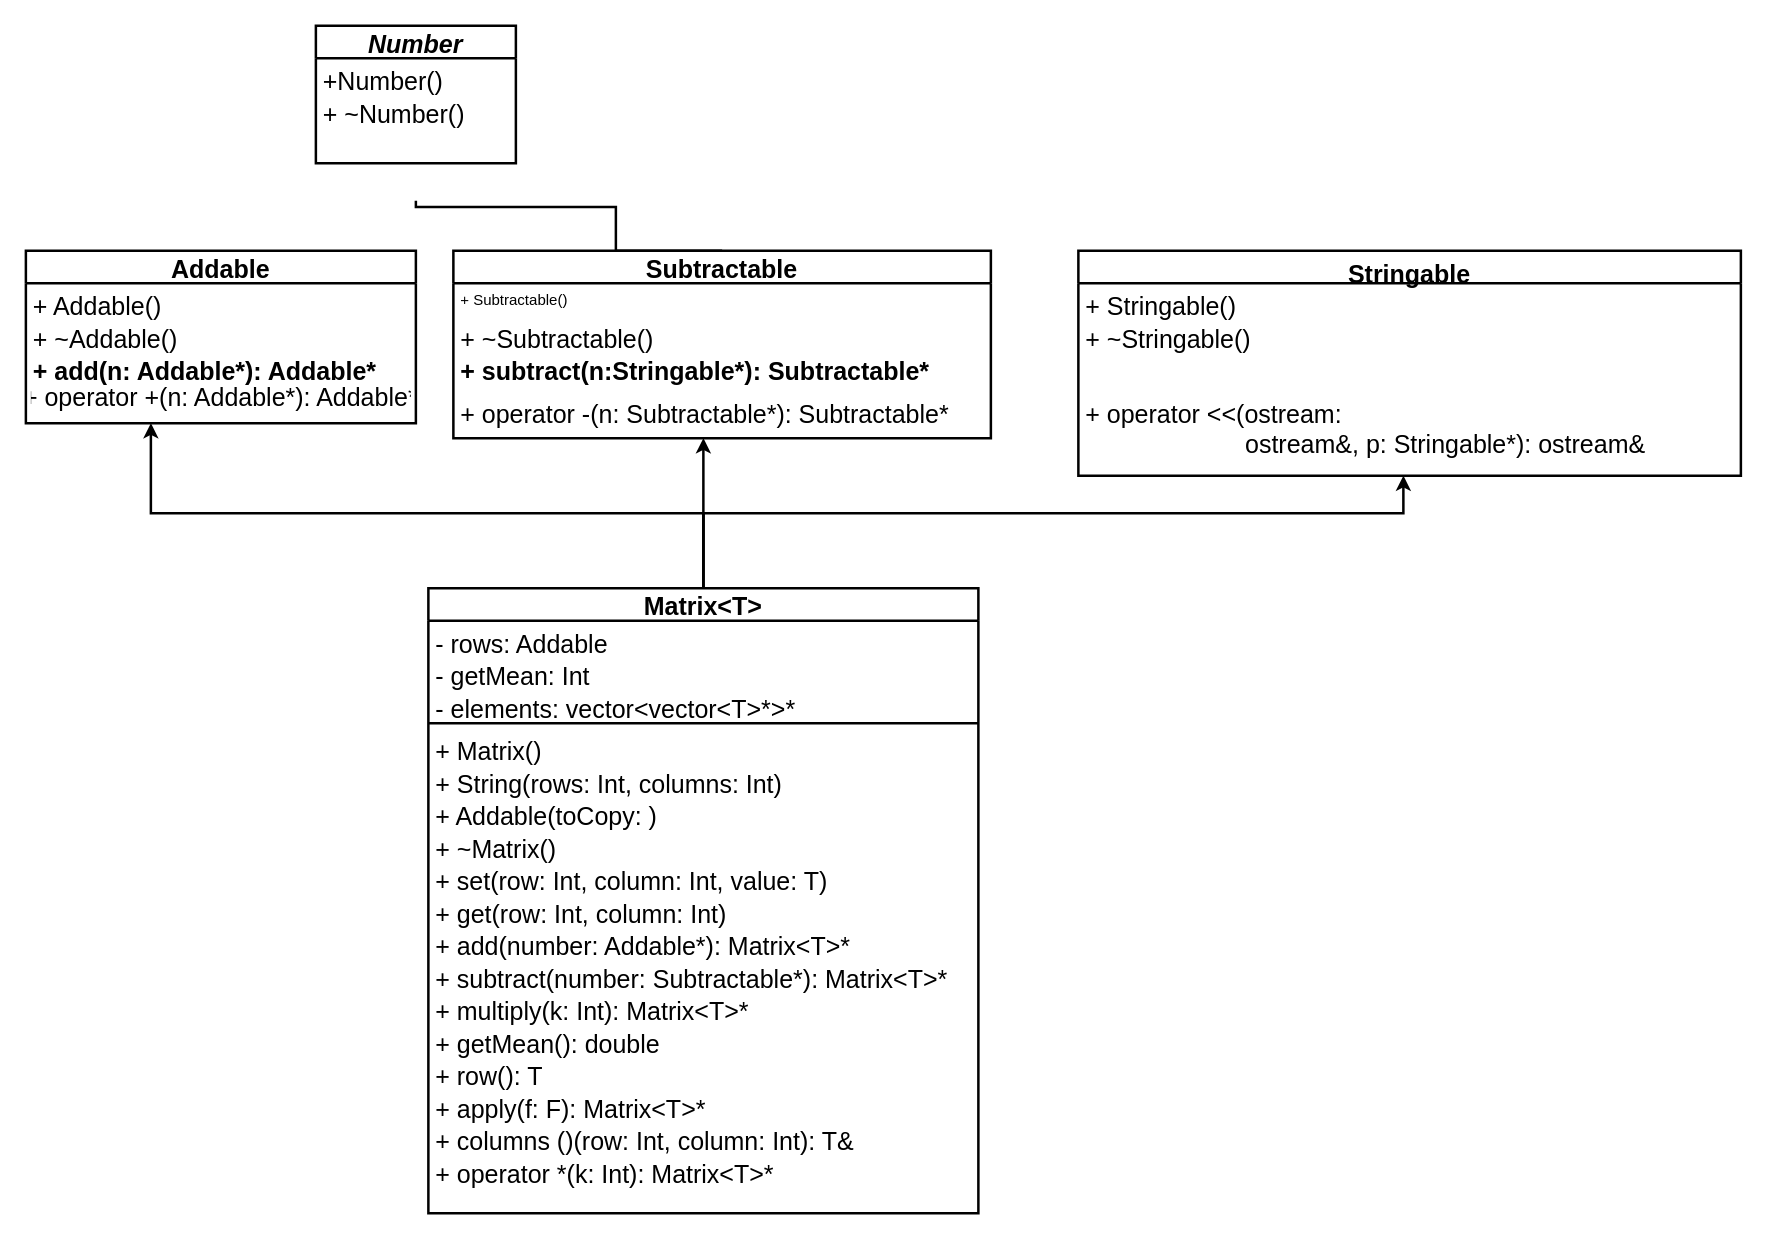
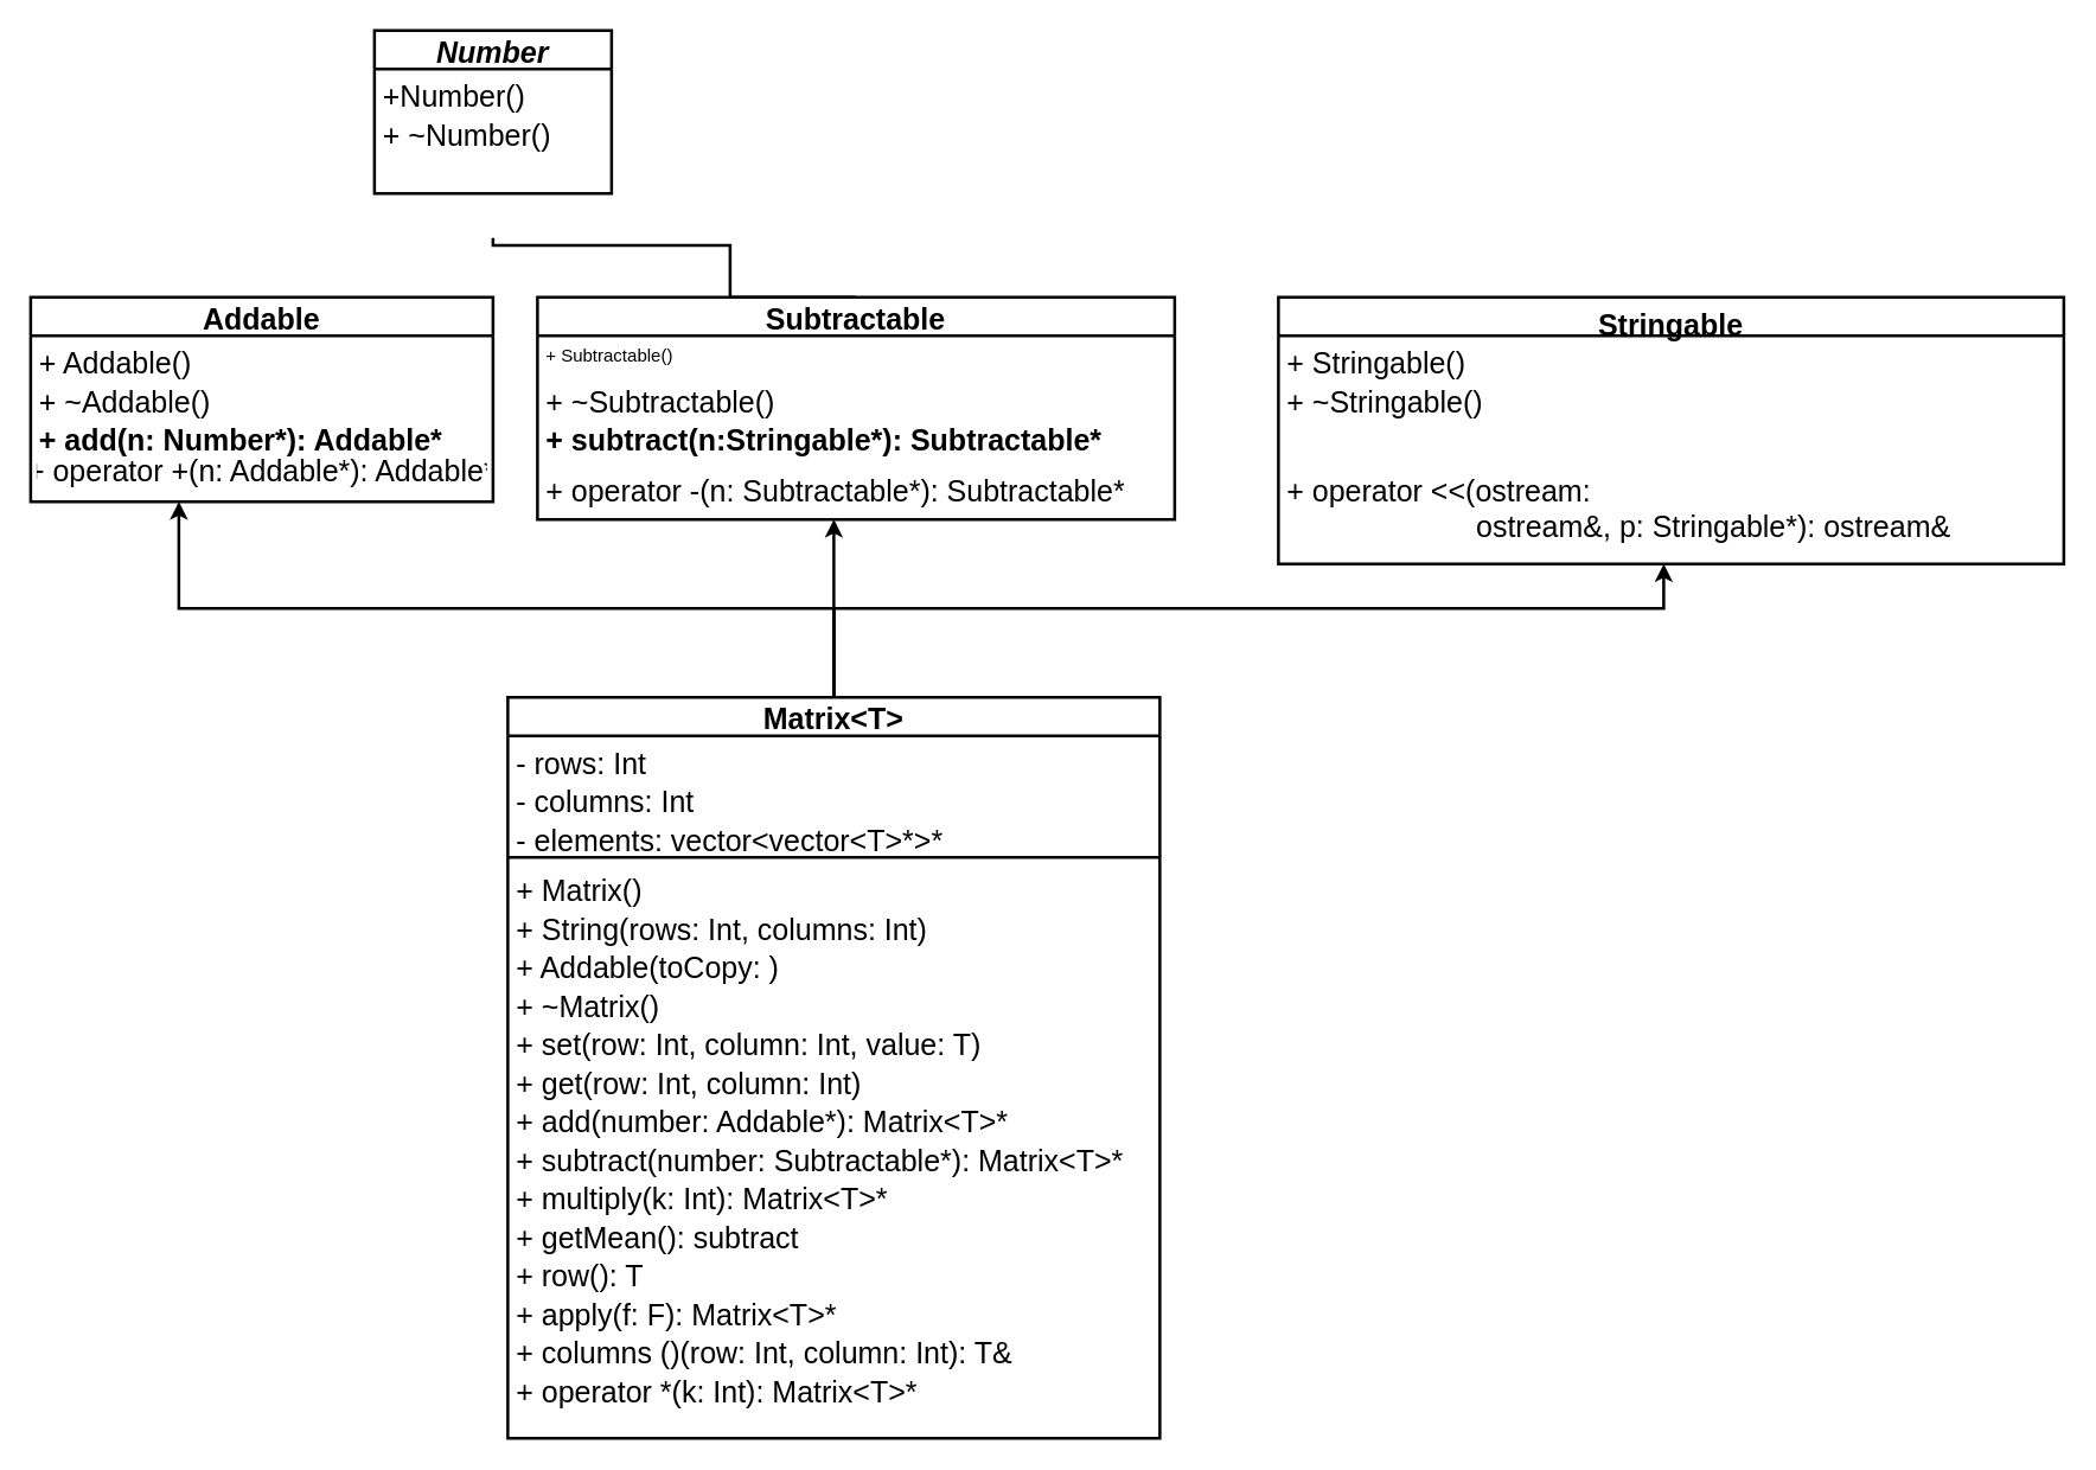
  <mxCell id="0" />
  <mxCell id="1" parent="0" />
  <mxCell id="2" value="Number" style="swimlane;fontStyle=3;align=center;verticalAlign=middle;childLayout=stackLayout;horizontal=1;startSize=26;horizontalStack=0;resizeParent=1;resizeLast=0;collapsible=1;marginBottom=0;rounded=0;shadow=0;strokeWidth=2;spacing=2;fontSize=20;" parent="1" vertex="1"><mxGeometry x="252" y="20" width="160" height="110" as="geometry"><mxRectangle x="230" y="140" width="160" height="26" as="alternateBounds" /></mxGeometry></mxCell>
  <mxCell id="3" value="+Number()&#10;" style="text;align=left;verticalAlign=top;spacingLeft=4;spacingRight=4;overflow=hidden;rotatable=0;points=[[0,0.5],[1,0.5]];portConstraint=eastwest;strokeWidth=2;spacing=2;fontSize=20;" parent="2" vertex="1"><mxGeometry y="26" width="160" height="26" as="geometry" /></mxCell>
  <mxCell id="4" value="+ ~Number()" style="text;align=left;verticalAlign=top;spacingLeft=4;spacingRight=4;overflow=hidden;rotatable=0;points=[[0,0.5],[1,0.5]];portConstraint=eastwest;rounded=0;shadow=0;html=0;strokeWidth=2;spacing=2;fontSize=20;" parent="2" vertex="1"><mxGeometry y="52" width="160" height="26" as="geometry" /></mxCell>
  <mxCell id="5" value="Addable" style="swimlane;fontStyle=1;align=center;verticalAlign=middle;childLayout=stackLayout;horizontal=1;startSize=26;horizontalStack=0;resizeParent=1;resizeLast=0;collapsible=1;marginBottom=0;rounded=0;shadow=0;strokeWidth=2;spacing=2;fontSize=20;" parent="1" vertex="1"><mxGeometry x="20" y="200" width="312" height="138" as="geometry"><mxRectangle x="130" y="380" width="160" height="26" as="alternateBounds" /></mxGeometry></mxCell>
  <mxCell id="6" value="+ Addable()" style="text;align=left;verticalAlign=top;spacingLeft=4;spacingRight=4;overflow=hidden;rotatable=0;points=[[0,0.5],[1,0.5]];portConstraint=eastwest;strokeWidth=2;spacing=2;fontSize=20;" parent="5" vertex="1"><mxGeometry y="26" width="312" height="26" as="geometry" /></mxCell>
  <mxCell id="7" value="+ ~Addable()" style="text;align=left;verticalAlign=top;spacingLeft=4;spacingRight=4;overflow=hidden;rotatable=0;points=[[0,0.5],[1,0.5]];portConstraint=eastwest;rounded=0;shadow=0;html=0;strokeWidth=2;spacing=2;fontSize=20;" parent="5" vertex="1"><mxGeometry y="52" width="312" height="26" as="geometry" /></mxCell>
- <mxCell id="8" value="+ add(n: Addable*): Addable*" style="text;align=left;verticalAlign=top;spacingLeft=4;spacingRight=4;overflow=hidden;rotatable=0;points=[[0,0.5],[1,0.5]];portConstraint=eastwest;rounded=0;shadow=0;html=0;fontStyle=1;strokeWidth=2;spacing=2;fontSize=20;" vertex="1" parent="5"><mxGeometry y="78" width="312" height="26" as="geometry" /></mxCell>
+ <mxCell id="8" value="+ add(n: Number*): Addable*" style="text;align=left;verticalAlign=top;spacingLeft=4;spacingRight=4;overflow=hidden;rotatable=0;points=[[0,0.5],[1,0.5]];portConstraint=eastwest;rounded=0;shadow=0;html=0;fontStyle=1;strokeWidth=2;spacing=2;fontSize=20;" vertex="1" parent="5"><mxGeometry y="78" width="312" height="26" as="geometry" /></mxCell>
  <mxCell id="9" value="+ operator +(n: Addable*): Addable*&#10;" style="text;align=center;verticalAlign=middle;spacingLeft=4;spacingRight=4;overflow=hidden;rotatable=0;points=[[0,0.5],[1,0.5]];portConstraint=eastwest;rounded=0;shadow=0;html=0;strokeWidth=2;spacing=2;fontSize=20;" vertex="1" parent="5"><mxGeometry y="104" width="312" height="26" as="geometry" /></mxCell>
  <mxCell id="10" value="Stringable" style="swimlane;fontStyle=1;align=center;verticalAlign=top;childLayout=stackLayout;horizontal=1;startSize=26;horizontalStack=0;resizeParent=1;resizeLast=0;collapsible=1;marginBottom=0;rounded=0;shadow=0;strokeWidth=2;spacing=2;fontSize=20;" vertex="1" parent="1"><mxGeometry x="862" y="200" width="530" height="180" as="geometry"><mxRectangle x="340" y="380" width="170" height="26" as="alternateBounds" /></mxGeometry></mxCell>
  <mxCell id="11" value="+ Stringable()&#10;" style="text;align=left;verticalAlign=top;spacingLeft=4;spacingRight=4;overflow=hidden;rotatable=0;points=[[0,0.5],[1,0.5]];portConstraint=eastwest;strokeWidth=2;spacing=2;fontSize=20;" vertex="1" parent="10"><mxGeometry y="26" width="530" height="26" as="geometry" /></mxCell>
  <mxCell id="12" value="+ ~Stringable()&#10;" style="text;align=left;verticalAlign=top;spacingLeft=4;spacingRight=4;overflow=hidden;rotatable=0;points=[[0,0.5],[1,0.5]];portConstraint=eastwest;strokeWidth=2;spacing=2;fontSize=20;" vertex="1" parent="10"><mxGeometry y="52" width="530" height="26" as="geometry" /></mxCell>
  <mxCell id="13" value="" style="group;strokeWidth=2;spacing=2;fontSize=20;" vertex="1" connectable="0" parent="10"><mxGeometry y="78" width="530" height="34" as="geometry" /></mxCell>
  <mxCell id="14" value="+ operator &lt;&lt;(ostream:&#10;                       ostream&amp;, p: Stringable*): ostream&amp;&#10;" style="text;align=left;verticalAlign=top;spacingLeft=4;spacingRight=4;overflow=hidden;rotatable=0;points=[[0,0.5],[1,0.5]];portConstraint=eastwest;strokeWidth=2;spacing=2;fontSize=20;" vertex="1" parent="10"><mxGeometry y="112" width="530" height="58" as="geometry" /></mxCell>
  <mxCell id="15" style="edgeStyle=orthogonalEdgeStyle;rounded=0;orthogonalLoop=1;jettySize=auto;html=1;exitX=0.5;exitY=0;exitDx=0;exitDy=0;strokeWidth=2;fontSize=20;strokeColor=#000000;startArrow=none;startFill=0;endArrow=none;endFill=0;" edge="1" parent="1" source="16"><mxGeometry relative="1" as="geometry"><mxPoint x="332" y="160" as="targetPoint" /><Array as="points"><mxPoint x="492" y="165" /><mxPoint x="332" y="165" /></Array></mxGeometry></mxCell>
  <mxCell id="16" value="Subtractable" style="swimlane;fontStyle=1;align=center;verticalAlign=middle;childLayout=stackLayout;horizontal=1;startSize=26;horizontalStack=0;resizeParent=1;resizeLast=0;collapsible=1;marginBottom=0;rounded=0;shadow=0;strokeWidth=2;spacing=2;fontSize=20;" vertex="1" parent="1"><mxGeometry x="362" y="200" width="430" height="150" as="geometry"><mxRectangle x="130" y="380" width="160" height="26" as="alternateBounds" /></mxGeometry></mxCell>
  <mxCell id="17" value="+ Subtractable()" style="text;align=left;verticalAlign=top;spacingLeft=4;spacingRight=4;overflow=hidden;rotatable=0;points=[[0,0.5],[1,0.5]];portConstraint=eastwest;fontStyle=0;strokeWidth=2;" vertex="1" parent="16"><mxGeometry y="26" width="430" height="26" as="geometry" /></mxCell>
  <mxCell id="18" value="+ ~Subtractable()" style="text;align=left;verticalAlign=top;spacingLeft=4;spacingRight=4;overflow=hidden;rotatable=0;points=[[0,0.5],[1,0.5]];portConstraint=eastwest;rounded=0;shadow=0;html=0;strokeWidth=2;spacing=2;fontSize=20;" vertex="1" parent="16"><mxGeometry y="52" width="430" height="26" as="geometry" /></mxCell>
  <mxCell id="19" value="+ subtract(n:Stringable*): Subtractable*" style="text;align=left;verticalAlign=top;spacingLeft=4;spacingRight=4;overflow=hidden;rotatable=0;points=[[0,0.5],[1,0.5]];portConstraint=eastwest;rounded=0;shadow=0;html=0;fontStyle=1;strokeWidth=2;spacing=2;fontSize=20;" vertex="1" parent="16"><mxGeometry y="78" width="430" height="34" as="geometry" /></mxCell>
  <mxCell id="20" value="+ operator -(n: Subtractable*): Subtractable*&#10;" style="text;align=left;verticalAlign=top;spacingLeft=4;spacingRight=4;overflow=hidden;rotatable=0;points=[[0,0.5],[1,0.5]];portConstraint=eastwest;rounded=0;shadow=0;html=0;strokeWidth=2;spacing=2;fontSize=20;" vertex="1" parent="16"><mxGeometry y="112" width="430" height="26" as="geometry" /></mxCell>
  <mxCell id="21" style="edgeStyle=orthogonalEdgeStyle;rounded=0;orthogonalLoop=1;jettySize=auto;html=1;exitX=0.5;exitY=0;exitDx=0;exitDy=0;strokeWidth=2;spacing=2;fontSize=20;" edge="1" parent="1" source="24"><mxGeometry relative="1" as="geometry"><mxPoint x="120" y="338" as="targetPoint" /><Array as="points"><mxPoint x="562" y="410" /><mxPoint x="120" y="410" /></Array></mxGeometry></mxCell>
  <mxCell id="22" style="edgeStyle=orthogonalEdgeStyle;rounded=0;orthogonalLoop=1;jettySize=auto;html=1;exitX=0.5;exitY=0;exitDx=0;exitDy=0;startArrow=none;startFill=0;endArrow=classic;endFill=1;strokeColor=#000000;strokeWidth=2;fontSize=20;" edge="1" parent="1" source="24"><mxGeometry relative="1" as="geometry"><mxPoint x="1122" y="380" as="targetPoint" /><Array as="points"><mxPoint x="562" y="410" /><mxPoint x="1122" y="410" /><mxPoint x="1122" y="380" /></Array></mxGeometry></mxCell>
  <mxCell id="23" style="edgeStyle=orthogonalEdgeStyle;rounded=0;orthogonalLoop=1;jettySize=auto;html=1;exitX=0.5;exitY=0;exitDx=0;exitDy=0;startArrow=none;startFill=0;endArrow=classic;endFill=1;strokeColor=#000000;strokeWidth=2;fontSize=20;" edge="1" parent="1" source="24"><mxGeometry relative="1" as="geometry"><mxPoint x="562" y="350" as="targetPoint" /></mxGeometry></mxCell>
  <mxCell id="24" value="Matrix&lt;T&gt;" style="swimlane;fontStyle=1;align=center;verticalAlign=middle;childLayout=stackLayout;horizontal=1;startSize=26;horizontalStack=0;resizeParent=1;resizeLast=0;collapsible=1;marginBottom=0;rounded=0;shadow=0;strokeWidth=2;spacing=2;fontSize=20;" vertex="1" parent="1"><mxGeometry x="342" y="470" width="440" height="500" as="geometry"><mxRectangle x="340" y="380" width="170" height="26" as="alternateBounds" /></mxGeometry></mxCell>
- <mxCell id="25" value="- rows: Addable" style="text;align=left;verticalAlign=top;spacingLeft=4;spacingRight=4;overflow=hidden;rotatable=0;points=[[0,0.5],[1,0.5]];portConstraint=eastwest;strokeWidth=2;spacing=2;fontSize=20;" vertex="1" parent="24"><mxGeometry y="26" width="440" height="26" as="geometry" /></mxCell>
- <mxCell id="26" value="- getMean: Int" style="text;align=left;verticalAlign=top;spacingLeft=4;spacingRight=4;overflow=hidden;rotatable=0;points=[[0,0.5],[1,0.5]];portConstraint=eastwest;strokeWidth=2;spacing=2;fontSize=20;" vertex="1" parent="24"><mxGeometry y="52" width="440" height="26" as="geometry" /></mxCell>
+ <mxCell id="25" value="- rows: Int" style="text;align=left;verticalAlign=top;spacingLeft=4;spacingRight=4;overflow=hidden;rotatable=0;points=[[0,0.5],[1,0.5]];portConstraint=eastwest;strokeWidth=2;spacing=2;fontSize=20;" vertex="1" parent="24"><mxGeometry y="26" width="440" height="26" as="geometry" /></mxCell>
+ <mxCell id="26" value="- columns: Int" style="text;align=left;verticalAlign=top;spacingLeft=4;spacingRight=4;overflow=hidden;rotatable=0;points=[[0,0.5],[1,0.5]];portConstraint=eastwest;strokeWidth=2;spacing=2;fontSize=20;" vertex="1" parent="24"><mxGeometry y="52" width="440" height="26" as="geometry" /></mxCell>
  <mxCell id="27" value="- elements: vector&lt;vector&lt;T&gt;*&gt;*" style="text;align=left;verticalAlign=top;spacingLeft=4;spacingRight=4;overflow=hidden;rotatable=0;points=[[0,0.5],[1,0.5]];portConstraint=eastwest;strokeWidth=2;spacing=2;fontSize=20;" vertex="1" parent="24"><mxGeometry y="78" width="440" height="26" as="geometry" /></mxCell>
  <mxCell id="28" value="" style="line;html=1;strokeWidth=2;align=left;verticalAlign=middle;spacingTop=-1;spacingLeft=3;spacingRight=3;rotatable=0;labelPosition=right;points=[];portConstraint=eastwest;spacing=2;fontSize=20;" parent="24" vertex="1"><mxGeometry y="104" width="440" height="8" as="geometry" /></mxCell>
  <mxCell id="29" value="+ Matrix()&#10;" style="text;align=left;verticalAlign=top;spacingLeft=4;spacingRight=4;overflow=hidden;rotatable=0;points=[[0,0.5],[1,0.5]];portConstraint=eastwest;strokeWidth=2;spacing=2;fontSize=20;" vertex="1" parent="24"><mxGeometry y="112" width="440" height="26" as="geometry" /></mxCell>
  <mxCell id="30" value="+ String(rows: Int, columns: Int)&#10;&#10;" style="text;align=left;verticalAlign=top;spacingLeft=4;spacingRight=4;overflow=hidden;rotatable=0;points=[[0,0.5],[1,0.5]];portConstraint=eastwest;strokeWidth=2;spacing=2;fontSize=20;" vertex="1" parent="24"><mxGeometry y="138" width="440" height="26" as="geometry" /></mxCell>
  <mxCell id="31" value="+ Addable(toCopy: )&#10;&#10;" style="text;align=left;verticalAlign=top;spacingLeft=4;spacingRight=4;overflow=hidden;rotatable=0;points=[[0,0.5],[1,0.5]];portConstraint=eastwest;strokeWidth=2;spacing=2;fontSize=20;" vertex="1" parent="24"><mxGeometry y="164" width="440" height="26" as="geometry" /></mxCell>
  <mxCell id="32" value="+ ~Matrix()&#10;&#10;&#10;" style="text;align=left;verticalAlign=top;spacingLeft=4;spacingRight=4;overflow=hidden;rotatable=0;points=[[0,0.5],[1,0.5]];portConstraint=eastwest;strokeWidth=2;spacing=2;fontSize=20;" vertex="1" parent="24"><mxGeometry y="190" width="440" height="26" as="geometry" /></mxCell>
  <mxCell id="33" value="+ set(row: Int, column: Int, value: T)" style="text;align=left;verticalAlign=top;spacingLeft=4;spacingRight=4;overflow=hidden;rotatable=0;points=[[0,0.5],[1,0.5]];portConstraint=eastwest;strokeWidth=2;spacing=2;fontSize=20;" vertex="1" parent="24"><mxGeometry y="216" width="440" height="26" as="geometry" /></mxCell>
  <mxCell id="34" value="+ get(row: Int, column: Int)" style="text;align=left;verticalAlign=top;spacingLeft=4;spacingRight=4;overflow=hidden;rotatable=0;points=[[0,0.5],[1,0.5]];portConstraint=eastwest;strokeWidth=2;spacing=2;fontSize=20;" vertex="1" parent="24"><mxGeometry y="242" width="440" height="26" as="geometry" /></mxCell>
  <mxCell id="35" value="+ add(number: Addable*): Matrix&lt;T&gt;*" style="text;align=left;verticalAlign=top;spacingLeft=4;spacingRight=4;overflow=hidden;rotatable=0;points=[[0,0.5],[1,0.5]];portConstraint=eastwest;strokeWidth=2;spacing=2;fontSize=20;" vertex="1" parent="24"><mxGeometry y="268" width="440" height="26" as="geometry" /></mxCell>
  <mxCell id="36" value="+ subtract(number: Subtractable*): Matrix&lt;T&gt;*" style="text;align=left;verticalAlign=top;spacingLeft=4;spacingRight=4;overflow=hidden;rotatable=0;points=[[0,0.5],[1,0.5]];portConstraint=eastwest;strokeWidth=2;spacing=2;fontSize=20;" vertex="1" parent="24"><mxGeometry y="294" width="440" height="26" as="geometry" /></mxCell>
  <mxCell id="37" value="+ multiply(k: Int): Matrix&lt;T&gt;*" style="text;align=left;verticalAlign=top;spacingLeft=4;spacingRight=4;overflow=hidden;rotatable=0;points=[[0,0.5],[1,0.5]];portConstraint=eastwest;strokeWidth=2;spacing=2;fontSize=20;" vertex="1" parent="24"><mxGeometry y="320" width="440" height="26" as="geometry" /></mxCell>
- <mxCell id="38" value="+ getMean(): double" style="text;align=left;verticalAlign=top;spacingLeft=4;spacingRight=4;overflow=hidden;rotatable=0;points=[[0,0.5],[1,0.5]];portConstraint=eastwest;strokeWidth=2;spacing=2;fontSize=20;" vertex="1" parent="24"><mxGeometry y="346" width="440" height="26" as="geometry" /></mxCell>
+ <mxCell id="38" value="+ getMean(): subtract" style="text;align=left;verticalAlign=top;spacingLeft=4;spacingRight=4;overflow=hidden;rotatable=0;points=[[0,0.5],[1,0.5]];portConstraint=eastwest;strokeWidth=2;spacing=2;fontSize=20;" vertex="1" parent="24"><mxGeometry y="346" width="440" height="26" as="geometry" /></mxCell>
  <mxCell id="39" value="+ row(): T&#10;" style="text;align=left;verticalAlign=top;spacingLeft=4;spacingRight=4;overflow=hidden;rotatable=0;points=[[0,0.5],[1,0.5]];portConstraint=eastwest;strokeWidth=2;spacing=2;fontSize=20;" vertex="1" parent="24"><mxGeometry y="372" width="440" height="26" as="geometry" /></mxCell>
  <mxCell id="40" value="+ apply(f: F): Matrix&lt;T&gt;*" style="text;align=left;verticalAlign=top;spacingLeft=4;spacingRight=4;overflow=hidden;rotatable=0;points=[[0,0.5],[1,0.5]];portConstraint=eastwest;strokeWidth=2;spacing=2;fontSize=20;" vertex="1" parent="24"><mxGeometry y="398" width="440" height="26" as="geometry" /></mxCell>
  <mxCell id="41" value="+ columns ()(row: Int, column: Int): T&amp;" style="text;align=left;verticalAlign=top;spacingLeft=4;spacingRight=4;overflow=hidden;rotatable=0;points=[[0,0.5],[1,0.5]];portConstraint=eastwest;strokeWidth=2;spacing=2;fontSize=20;" vertex="1" parent="24"><mxGeometry y="424" width="440" height="26" as="geometry" /></mxCell>
  <mxCell id="42" value="+ operator *(k: Int): Matrix&lt;T&gt;*" style="text;align=left;verticalAlign=top;spacingLeft=4;spacingRight=4;overflow=hidden;rotatable=0;points=[[0,0.5],[1,0.5]];portConstraint=eastwest;strokeWidth=2;spacing=2;fontSize=20;" vertex="1" parent="24"><mxGeometry y="450" width="440" height="26" as="geometry" /></mxCell>
